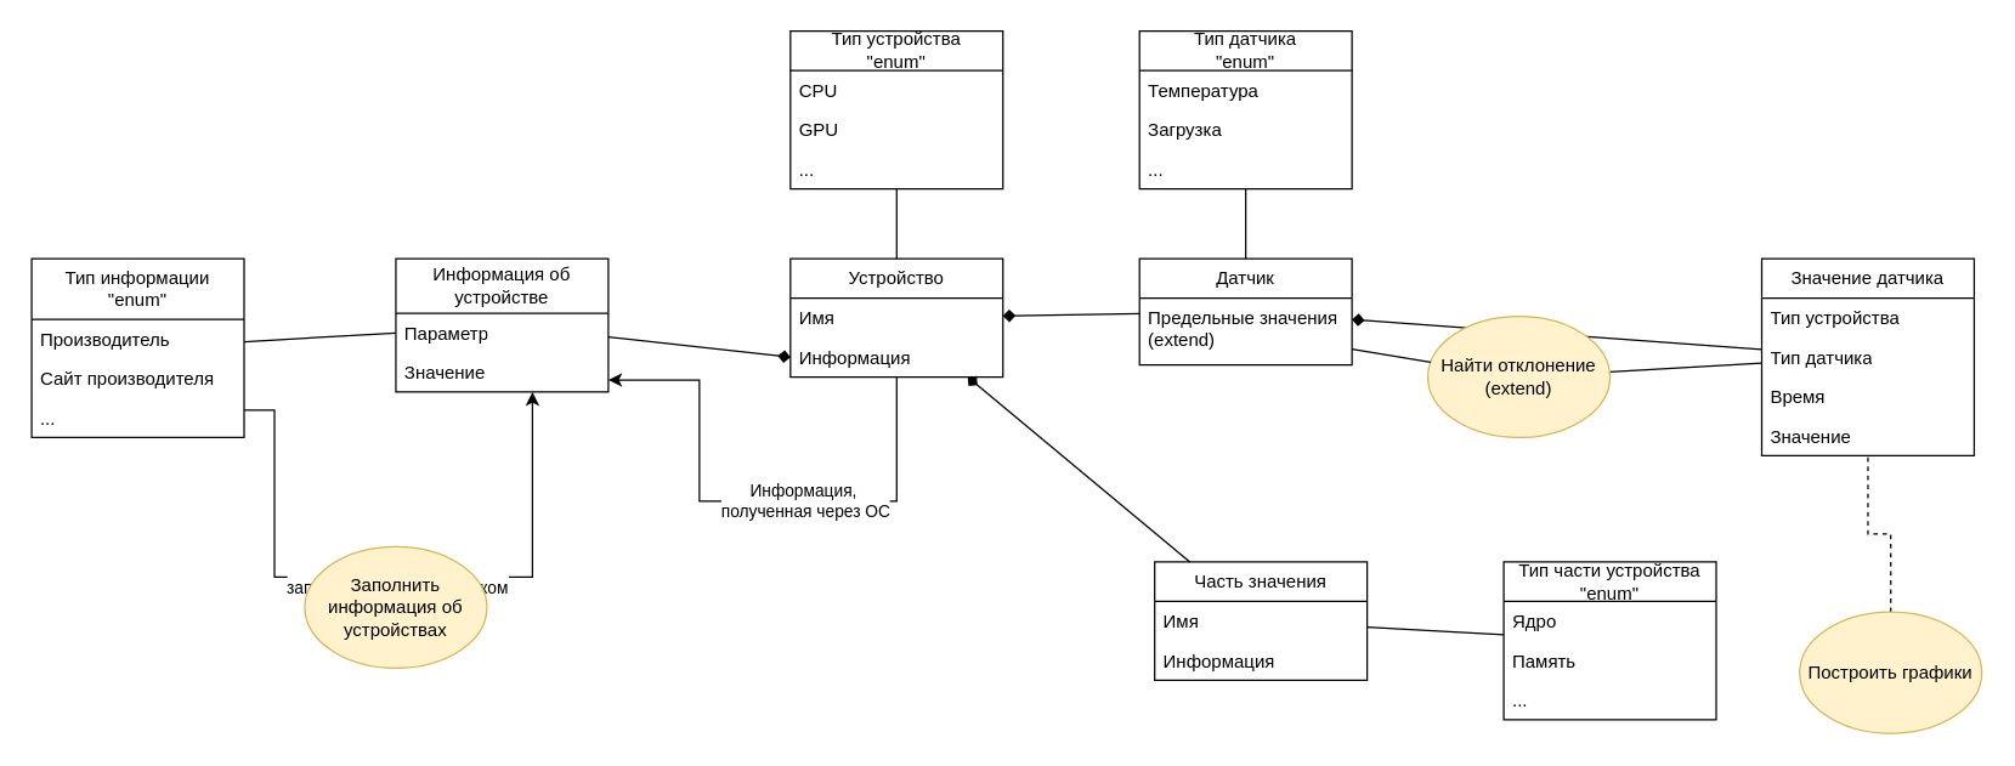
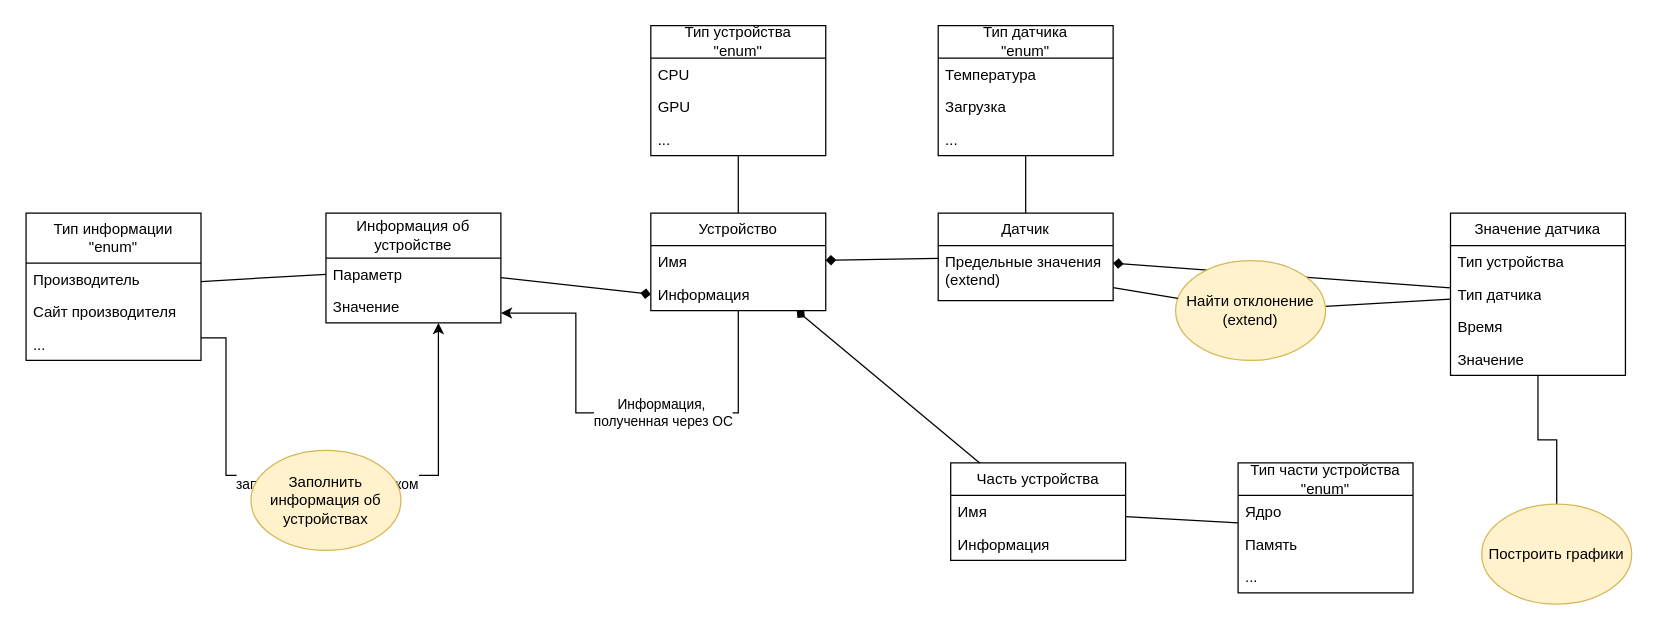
  <mxCell id="0" />
  <mxCell id="1" parent="0" />
  <mxCell id="2" style="edgeStyle=orthogonalEdgeStyle;rounded=0;orthogonalLoop=1;jettySize=auto;html=1;endArrow=none;endFill=0;" edge="1" parent="1" source="4" target="17"><mxGeometry relative="1" as="geometry" /></mxCell>
  <mxCell id="3" style="rounded=0;orthogonalLoop=1;jettySize=auto;html=1;startArrow=diamond;startFill=1;endArrow=none;endFill=0;" edge="1" parent="1" source="4" target="30"><mxGeometry relative="1" as="geometry" /></mxCell>
  <mxCell id="4" value="Устройство" style="swimlane;fontStyle=0;childLayout=stackLayout;horizontal=1;startSize=26;fillColor=none;horizontalStack=0;resizeParent=1;resizeParentMax=0;resizeLast=0;collapsible=1;marginBottom=0;whiteSpace=wrap;html=1;" vertex="1" parent="1"><mxGeometry x="520" y="170" width="140" height="78" as="geometry"><mxRectangle x="310" y="190" width="100" height="30" as="alternateBounds" /></mxGeometry></mxCell>
  <mxCell id="5" value="Имя" style="text;strokeColor=none;fillColor=none;align=left;verticalAlign=top;spacingLeft=4;spacingRight=4;overflow=hidden;rotatable=0;points=[[0,0.5],[1,0.5]];portConstraint=eastwest;whiteSpace=wrap;html=1;" vertex="1" parent="4"><mxGeometry y="26" width="140" height="26" as="geometry" /></mxCell>
  <mxCell id="6" value="Информация" style="text;strokeColor=none;fillColor=none;align=left;verticalAlign=top;spacingLeft=4;spacingRight=4;overflow=hidden;rotatable=0;points=[[0,0.5],[1,0.5]];portConstraint=eastwest;whiteSpace=wrap;html=1;" vertex="1" parent="4"><mxGeometry y="52" width="140" height="26" as="geometry" /></mxCell>
  <mxCell id="7" value="Информация об устройстве" style="swimlane;fontStyle=0;childLayout=stackLayout;horizontal=1;startSize=36;fillColor=none;horizontalStack=0;resizeParent=1;resizeParentMax=0;resizeLast=0;collapsible=1;marginBottom=0;whiteSpace=wrap;html=1;" vertex="1" parent="1"><mxGeometry x="260" y="170" width="140" height="88" as="geometry" /></mxCell>
  <mxCell id="8" value="Параметр" style="text;strokeColor=none;fillColor=none;align=left;verticalAlign=top;spacingLeft=4;spacingRight=4;overflow=hidden;rotatable=0;points=[[0,0.5],[1,0.5]];portConstraint=eastwest;whiteSpace=wrap;html=1;" vertex="1" parent="7"><mxGeometry y="36" width="140" height="26" as="geometry" /></mxCell>
  <mxCell id="9" value="Значение" style="text;strokeColor=none;fillColor=none;align=left;verticalAlign=top;spacingLeft=4;spacingRight=4;overflow=hidden;rotatable=0;points=[[0,0.5],[1,0.5]];portConstraint=eastwest;whiteSpace=wrap;html=1;" vertex="1" parent="7"><mxGeometry y="62" width="140" height="26" as="geometry" /></mxCell>
  <mxCell id="10" style="rounded=0;orthogonalLoop=1;jettySize=auto;html=1;exitX=0;exitY=0.5;exitDx=0;exitDy=0;startArrow=diamond;startFill=1;endArrow=none;endFill=0;" edge="1" parent="1" source="6" target="7"><mxGeometry relative="1" as="geometry" /></mxCell>
  <mxCell id="11" value="Информация, &lt;br&gt;заполненная разработчиком" style="edgeStyle=orthogonalEdgeStyle;rounded=0;orthogonalLoop=1;jettySize=auto;html=1;" edge="1" parent="1" source="12" target="7"><mxGeometry relative="1" as="geometry"><Array as="points"><mxPoint x="180" y="270" /><mxPoint x="180" y="380" /><mxPoint x="350" y="380" /></Array></mxGeometry></mxCell>
  <mxCell id="12" value="Тип информации&lt;br&gt;&quot;enum&quot;" style="swimlane;fontStyle=0;childLayout=stackLayout;horizontal=1;startSize=40;fillColor=none;horizontalStack=0;resizeParent=1;resizeParentMax=0;resizeLast=0;collapsible=1;marginBottom=0;whiteSpace=wrap;html=1;" vertex="1" parent="1"><mxGeometry x="20" y="170" width="140" height="118" as="geometry" /></mxCell>
  <mxCell id="13" value="Производитель" style="text;strokeColor=none;fillColor=none;align=left;verticalAlign=top;spacingLeft=4;spacingRight=4;overflow=hidden;rotatable=0;points=[[0,0.5],[1,0.5]];portConstraint=eastwest;whiteSpace=wrap;html=1;" vertex="1" parent="12"><mxGeometry y="40" width="140" height="26" as="geometry" /></mxCell>
  <mxCell id="14" value="Сайт производителя" style="text;strokeColor=none;fillColor=none;align=left;verticalAlign=top;spacingLeft=4;spacingRight=4;overflow=hidden;rotatable=0;points=[[0,0.5],[1,0.5]];portConstraint=eastwest;whiteSpace=wrap;html=1;" vertex="1" parent="12"><mxGeometry y="66" width="140" height="26" as="geometry" /></mxCell>
  <mxCell id="15" value="...&lt;br&gt;" style="text;strokeColor=none;fillColor=none;align=left;verticalAlign=top;spacingLeft=4;spacingRight=4;overflow=hidden;rotatable=0;points=[[0,0.5],[1,0.5]];portConstraint=eastwest;whiteSpace=wrap;html=1;" vertex="1" parent="12"><mxGeometry y="92" width="140" height="26" as="geometry" /></mxCell>
  <mxCell id="16" style="rounded=0;orthogonalLoop=1;jettySize=auto;html=1;exitX=0;exitY=0.5;exitDx=0;exitDy=0;endArrow=none;endFill=0;" edge="1" parent="1" source="8" target="12"><mxGeometry relative="1" as="geometry" /></mxCell>
  <mxCell id="17" value="Тип устройства&lt;br&gt;&quot;enum&quot;" style="swimlane;fontStyle=0;childLayout=stackLayout;horizontal=1;startSize=26;fillColor=none;horizontalStack=0;resizeParent=1;resizeParentMax=0;resizeLast=0;collapsible=1;marginBottom=0;whiteSpace=wrap;html=1;" vertex="1" parent="1"><mxGeometry x="520" y="20" width="140" height="104" as="geometry" /></mxCell>
  <mxCell id="18" value="CPU" style="text;strokeColor=none;fillColor=none;align=left;verticalAlign=top;spacingLeft=4;spacingRight=4;overflow=hidden;rotatable=0;points=[[0,0.5],[1,0.5]];portConstraint=eastwest;whiteSpace=wrap;html=1;" vertex="1" parent="17"><mxGeometry y="26" width="140" height="26" as="geometry" /></mxCell>
  <mxCell id="19" value="GPU" style="text;strokeColor=none;fillColor=none;align=left;verticalAlign=top;spacingLeft=4;spacingRight=4;overflow=hidden;rotatable=0;points=[[0,0.5],[1,0.5]];portConstraint=eastwest;whiteSpace=wrap;html=1;" vertex="1" parent="17"><mxGeometry y="52" width="140" height="26" as="geometry" /></mxCell>
  <mxCell id="20" value="..." style="text;strokeColor=none;fillColor=none;align=left;verticalAlign=top;spacingLeft=4;spacingRight=4;overflow=hidden;rotatable=0;points=[[0,0.5],[1,0.5]];portConstraint=eastwest;whiteSpace=wrap;html=1;" vertex="1" parent="17"><mxGeometry y="78" width="140" height="26" as="geometry" /></mxCell>
  <mxCell id="21" style="edgeStyle=orthogonalEdgeStyle;rounded=0;orthogonalLoop=1;jettySize=auto;html=1;endArrow=none;endFill=0;" edge="1" parent="1" source="23" target="26"><mxGeometry relative="1" as="geometry" /></mxCell>
  <mxCell id="22" style="rounded=0;orthogonalLoop=1;jettySize=auto;html=1;startArrow=diamond;startFill=1;endArrow=none;endFill=0;" edge="1" parent="1" source="23" target="38"><mxGeometry relative="1" as="geometry" /></mxCell>
  <mxCell id="23" value="Датчик" style="swimlane;fontStyle=0;childLayout=stackLayout;horizontal=1;startSize=26;fillColor=none;horizontalStack=0;resizeParent=1;resizeParentMax=0;resizeLast=0;collapsible=1;marginBottom=0;whiteSpace=wrap;html=1;" vertex="1" parent="1"><mxGeometry x="750" y="170" width="140" height="70" as="geometry" /></mxCell>
  <mxCell id="24" value="Предельные значения (extend)" style="text;strokeColor=none;fillColor=none;align=left;verticalAlign=top;spacingLeft=4;spacingRight=4;overflow=hidden;rotatable=0;points=[[0,0.5],[1,0.5]];portConstraint=eastwest;whiteSpace=wrap;html=1;" vertex="1" parent="23"><mxGeometry y="26" width="140" height="44" as="geometry" /></mxCell>
  <mxCell id="25" style="rounded=0;orthogonalLoop=1;jettySize=auto;html=1;startArrow=diamond;startFill=1;endArrow=none;endFill=0;" edge="1" parent="1" source="5" target="23"><mxGeometry relative="1" as="geometry" /></mxCell>
  <mxCell id="26" value="Тип датчика&lt;br&gt;&quot;enum&quot;" style="swimlane;fontStyle=0;childLayout=stackLayout;horizontal=1;startSize=26;fillColor=none;horizontalStack=0;resizeParent=1;resizeParentMax=0;resizeLast=0;collapsible=1;marginBottom=0;whiteSpace=wrap;html=1;" vertex="1" parent="1"><mxGeometry x="750" y="20" width="140" height="104" as="geometry" /></mxCell>
  <mxCell id="27" value="Температура" style="text;strokeColor=none;fillColor=none;align=left;verticalAlign=top;spacingLeft=4;spacingRight=4;overflow=hidden;rotatable=0;points=[[0,0.5],[1,0.5]];portConstraint=eastwest;whiteSpace=wrap;html=1;" vertex="1" parent="26"><mxGeometry y="26" width="140" height="26" as="geometry" /></mxCell>
  <mxCell id="28" value="Загрузка" style="text;strokeColor=none;fillColor=none;align=left;verticalAlign=top;spacingLeft=4;spacingRight=4;overflow=hidden;rotatable=0;points=[[0,0.5],[1,0.5]];portConstraint=eastwest;whiteSpace=wrap;html=1;" vertex="1" parent="26"><mxGeometry y="52" width="140" height="26" as="geometry" /></mxCell>
  <mxCell id="29" value="..." style="text;strokeColor=none;fillColor=none;align=left;verticalAlign=top;spacingLeft=4;spacingRight=4;overflow=hidden;rotatable=0;points=[[0,0.5],[1,0.5]];portConstraint=eastwest;whiteSpace=wrap;html=1;" vertex="1" parent="26"><mxGeometry y="78" width="140" height="26" as="geometry" /></mxCell>
- <mxCell id="30" value="Часть значения" style="swimlane;fontStyle=0;childLayout=stackLayout;horizontal=1;startSize=26;fillColor=none;horizontalStack=0;resizeParent=1;resizeParentMax=0;resizeLast=0;collapsible=1;marginBottom=0;whiteSpace=wrap;html=1;" vertex="1" parent="1"><mxGeometry x="760" y="370" width="140" height="78" as="geometry" /></mxCell>
+ <mxCell id="30" value="Часть устройства" style="swimlane;fontStyle=0;childLayout=stackLayout;horizontal=1;startSize=26;fillColor=none;horizontalStack=0;resizeParent=1;resizeParentMax=0;resizeLast=0;collapsible=1;marginBottom=0;whiteSpace=wrap;html=1;" vertex="1" parent="1"><mxGeometry x="760" y="370" width="140" height="78" as="geometry" /></mxCell>
  <mxCell id="31" value="Имя" style="text;strokeColor=none;fillColor=none;align=left;verticalAlign=top;spacingLeft=4;spacingRight=4;overflow=hidden;rotatable=0;points=[[0,0.5],[1,0.5]];portConstraint=eastwest;whiteSpace=wrap;html=1;" vertex="1" parent="30"><mxGeometry y="26" width="140" height="26" as="geometry" /></mxCell>
  <mxCell id="32" value="Информация" style="text;strokeColor=none;fillColor=none;align=left;verticalAlign=top;spacingLeft=4;spacingRight=4;overflow=hidden;rotatable=0;points=[[0,0.5],[1,0.5]];portConstraint=eastwest;whiteSpace=wrap;html=1;" vertex="1" parent="30"><mxGeometry y="52" width="140" height="26" as="geometry" /></mxCell>
  <mxCell id="33" value="Тип части устройства&lt;br&gt;&quot;enum&quot;" style="swimlane;fontStyle=0;childLayout=stackLayout;horizontal=1;startSize=26;fillColor=none;horizontalStack=0;resizeParent=1;resizeParentMax=0;resizeLast=0;collapsible=1;marginBottom=0;whiteSpace=wrap;html=1;" vertex="1" parent="1"><mxGeometry x="990" y="370" width="140" height="104" as="geometry" /></mxCell>
  <mxCell id="34" value="Ядро" style="text;strokeColor=none;fillColor=none;align=left;verticalAlign=top;spacingLeft=4;spacingRight=4;overflow=hidden;rotatable=0;points=[[0,0.5],[1,0.5]];portConstraint=eastwest;whiteSpace=wrap;html=1;" vertex="1" parent="33"><mxGeometry y="26" width="140" height="26" as="geometry" /></mxCell>
  <mxCell id="35" value="Память" style="text;strokeColor=none;fillColor=none;align=left;verticalAlign=top;spacingLeft=4;spacingRight=4;overflow=hidden;rotatable=0;points=[[0,0.5],[1,0.5]];portConstraint=eastwest;whiteSpace=wrap;html=1;" vertex="1" parent="33"><mxGeometry y="52" width="140" height="26" as="geometry" /></mxCell>
  <mxCell id="36" value="..." style="text;strokeColor=none;fillColor=none;align=left;verticalAlign=top;spacingLeft=4;spacingRight=4;overflow=hidden;rotatable=0;points=[[0,0.5],[1,0.5]];portConstraint=eastwest;whiteSpace=wrap;html=1;" vertex="1" parent="33"><mxGeometry y="78" width="140" height="26" as="geometry" /></mxCell>
  <mxCell id="37" style="rounded=0;orthogonalLoop=1;jettySize=auto;html=1;endArrow=none;endFill=0;" edge="1" parent="1" source="31" target="33"><mxGeometry relative="1" as="geometry" /></mxCell>
  <mxCell id="38" value="Значение датчика" style="swimlane;fontStyle=0;childLayout=stackLayout;horizontal=1;startSize=26;fillColor=none;horizontalStack=0;resizeParent=1;resizeParentMax=0;resizeLast=0;collapsible=1;marginBottom=0;whiteSpace=wrap;html=1;" vertex="1" parent="1"><mxGeometry x="1160" y="170" width="140" height="130" as="geometry"><mxRectangle x="950" y="170" width="150" height="30" as="alternateBounds" /></mxGeometry></mxCell>
  <mxCell id="39" value="Тип устройства" style="text;strokeColor=none;fillColor=none;align=left;verticalAlign=top;spacingLeft=4;spacingRight=4;overflow=hidden;rotatable=0;points=[[0,0.5],[1,0.5]];portConstraint=eastwest;whiteSpace=wrap;html=1;" vertex="1" parent="38"><mxGeometry y="26" width="140" height="26" as="geometry" /></mxCell>
  <mxCell id="40" value="Тип датчика" style="text;strokeColor=none;fillColor=none;align=left;verticalAlign=top;spacingLeft=4;spacingRight=4;overflow=hidden;rotatable=0;points=[[0,0.5],[1,0.5]];portConstraint=eastwest;whiteSpace=wrap;html=1;" vertex="1" parent="38"><mxGeometry y="52" width="140" height="26" as="geometry" /></mxCell>
  <mxCell id="41" value="Время" style="text;strokeColor=none;fillColor=none;align=left;verticalAlign=top;spacingLeft=4;spacingRight=4;overflow=hidden;rotatable=0;points=[[0,0.5],[1,0.5]];portConstraint=eastwest;whiteSpace=wrap;html=1;" vertex="1" parent="38"><mxGeometry y="78" width="140" height="26" as="geometry" /></mxCell>
  <mxCell id="42" value="Значение" style="text;strokeColor=none;fillColor=none;align=left;verticalAlign=top;spacingLeft=4;spacingRight=4;overflow=hidden;rotatable=0;points=[[0,0.5],[1,0.5]];portConstraint=eastwest;whiteSpace=wrap;html=1;" vertex="1" parent="38"><mxGeometry y="104" width="140" height="26" as="geometry" /></mxCell>
- <mxCell id="43" style="edgeStyle=orthogonalEdgeStyle;rounded=0;orthogonalLoop=1;jettySize=auto;html=1;endArrow=none;endFill=0;dashed=1;" edge="1" parent="1" source="44" target="38"><mxGeometry relative="1" as="geometry" /></mxCell>
+ <mxCell id="43" style="edgeStyle=orthogonalEdgeStyle;rounded=0;orthogonalLoop=1;jettySize=auto;html=1;endArrow=none;endFill=0;" edge="1" parent="1" source="44" target="38"><mxGeometry relative="1" as="geometry" /></mxCell>
  <mxCell id="44" value="Построить графики" style="ellipse;whiteSpace=wrap;html=1;fillColor=#fff2cc;strokeColor=#d6b656;" vertex="1" parent="1"><mxGeometry x="1185" y="403" width="120" height="80" as="geometry" /></mxCell>
  <mxCell id="45" style="rounded=0;orthogonalLoop=1;jettySize=auto;html=1;endArrow=none;endFill=0;" edge="1" parent="1" source="46" target="38"><mxGeometry relative="1" as="geometry" /></mxCell>
  <mxCell id="46" value="Найти отклонение&lt;br&gt;(extend)" style="ellipse;whiteSpace=wrap;html=1;fillColor=#fff2cc;strokeColor=#d6b656;" vertex="1" parent="1"><mxGeometry x="940" y="208" width="120" height="80" as="geometry" /></mxCell>
  <mxCell id="47" style="rounded=0;orthogonalLoop=1;jettySize=auto;html=1;endArrow=none;endFill=0;" edge="1" parent="1" source="24" target="46"><mxGeometry relative="1" as="geometry" /></mxCell>
  <mxCell id="48" value="Информация,&amp;nbsp;&lt;br&gt;полученная через ОС" style="edgeStyle=orthogonalEdgeStyle;rounded=0;orthogonalLoop=1;jettySize=auto;html=1;" edge="1" parent="1" source="6" target="7"><mxGeometry x="-0.193" relative="1" as="geometry"><Array as="points"><mxPoint x="590" y="330" /><mxPoint x="460" y="330" /><mxPoint x="460" y="250" /></Array><mxPoint as="offset" /></mxGeometry></mxCell>
  <mxCell id="49" style="rounded=0;orthogonalLoop=1;jettySize=auto;html=1;endArrow=none;endFill=0;" edge="1" parent="1" source="50"><mxGeometry relative="1" as="geometry"><mxPoint x="260" y="400" as="targetPoint" /></mxGeometry></mxCell>
  <mxCell id="50" value="Заполнить информация об устройствах" style="ellipse;whiteSpace=wrap;html=1;fillColor=#fff2cc;strokeColor=#d6b656;" vertex="1" parent="1"><mxGeometry x="200" y="360" width="120" height="80" as="geometry" /></mxCell>
